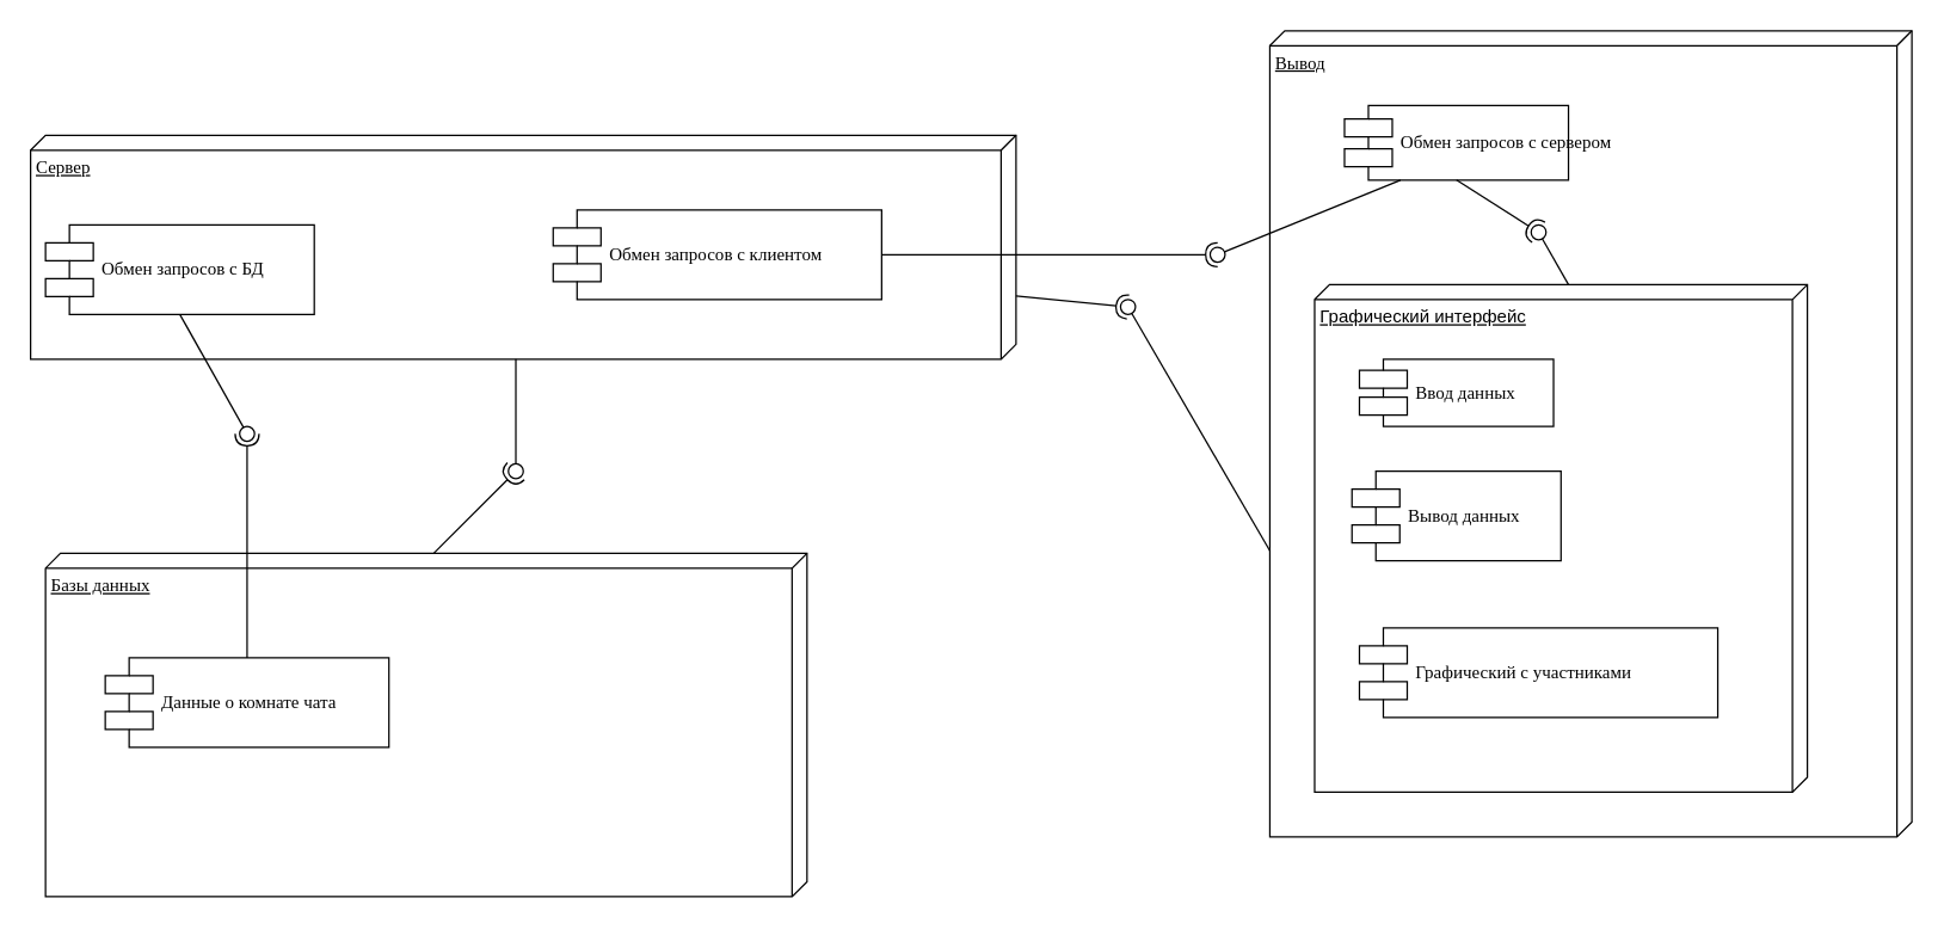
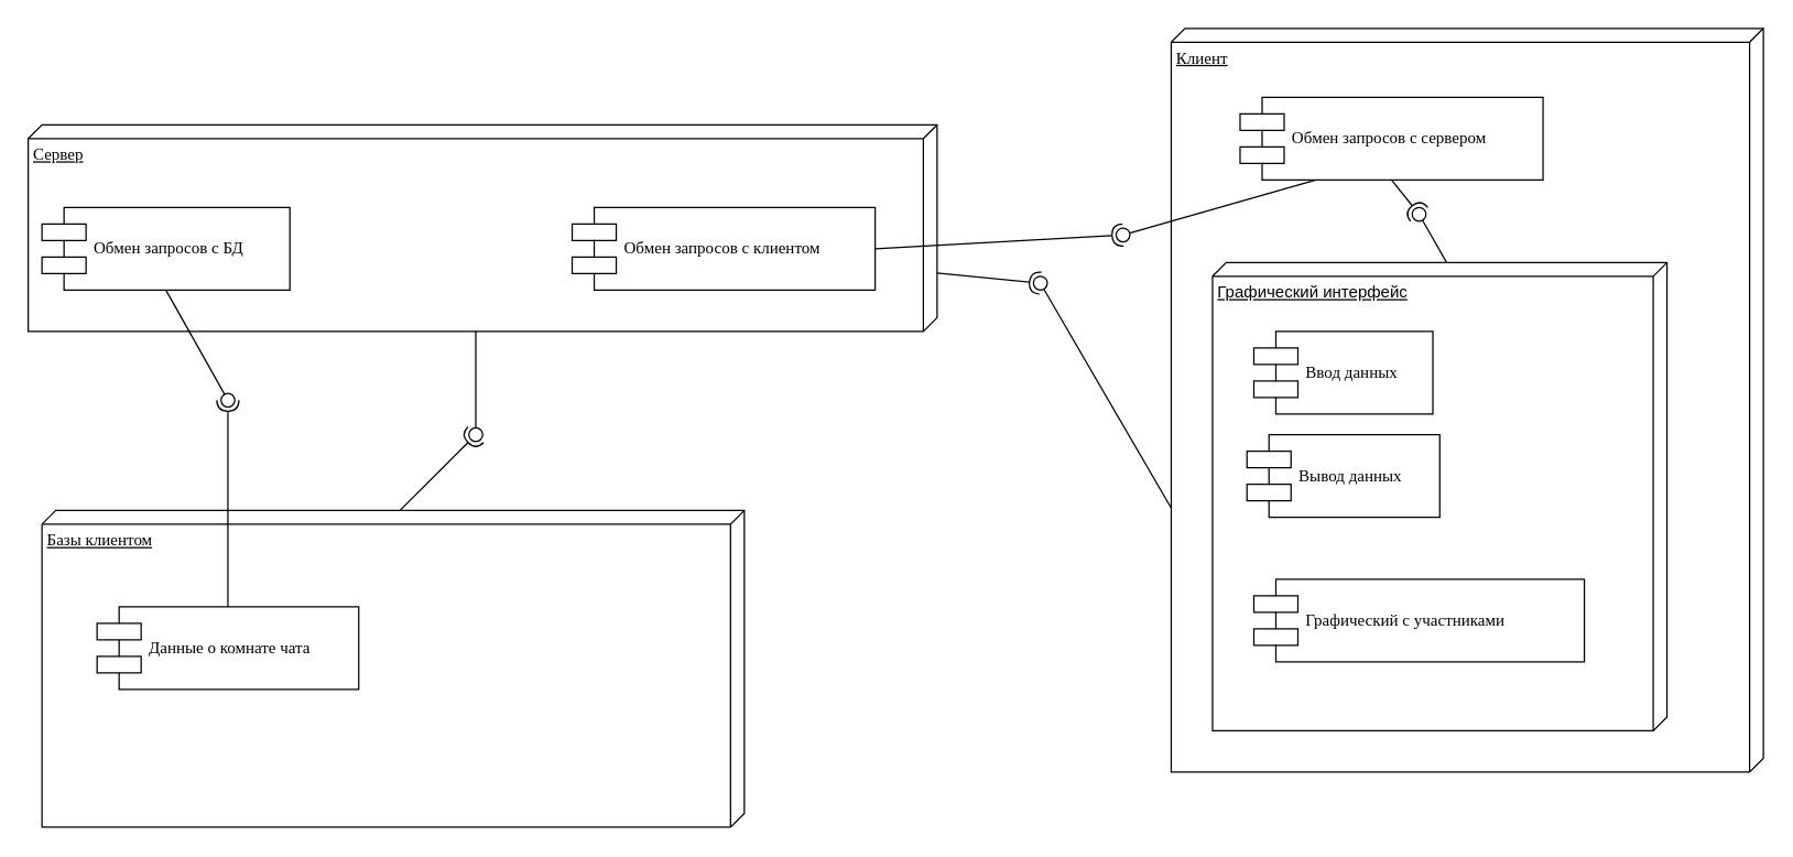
  <mxCell id="0" />
  <mxCell id="1" parent="0" />
- <mxCell id="2" value="Вывод" style="verticalAlign=top;align=left;spacingTop=8;spacingLeft=2;spacingRight=12;shape=cube;size=10;direction=south;fontStyle=4;html=1;rounded=0;shadow=0;comic=0;labelBackgroundColor=none;strokeWidth=1;fontFamily=Verdana;fontSize=12" parent="1" vertex="1"><mxGeometry x="850" y="20" width="430" height="540" as="geometry" /></mxCell>
+ <mxCell id="2" value="Клиент" style="verticalAlign=top;align=left;spacingTop=8;spacingLeft=2;spacingRight=12;shape=cube;size=10;direction=south;fontStyle=4;html=1;rounded=0;shadow=0;comic=0;labelBackgroundColor=none;strokeWidth=1;fontFamily=Verdana;fontSize=12" parent="1" vertex="1"><mxGeometry x="850" y="20" width="430" height="540" as="geometry" /></mxCell>
  <mxCell id="3" value="Графический интерфейс" style="verticalAlign=top;align=left;spacingTop=8;spacingLeft=2;spacingRight=12;shape=cube;size=10;direction=south;fontStyle=4;html=1;shadow=0;" vertex="1" parent="1"><mxGeometry x="880" y="190" width="330" height="340" as="geometry" /></mxCell>
  <mxCell id="4" value="Сервер" style="verticalAlign=top;align=left;spacingTop=8;spacingLeft=2;spacingRight=12;shape=cube;size=10;direction=south;fontStyle=4;html=1;rounded=0;shadow=0;comic=0;labelBackgroundColor=none;strokeWidth=1;fontFamily=Verdana;fontSize=12" parent="1" vertex="1"><mxGeometry x="20" y="90" width="660" height="150" as="geometry" /></mxCell>
- <mxCell id="5" value="Базы данных" style="verticalAlign=top;align=left;spacingTop=8;spacingLeft=2;spacingRight=12;shape=cube;size=10;direction=south;fontStyle=4;html=1;rounded=0;shadow=0;comic=0;labelBackgroundColor=none;strokeWidth=1;fontFamily=Verdana;fontSize=12" parent="1" vertex="1"><mxGeometry x="30" y="370" width="510" height="230" as="geometry" /></mxCell>
+ <mxCell id="5" value="Базы клиентом" style="verticalAlign=top;align=left;spacingTop=8;spacingLeft=2;spacingRight=12;shape=cube;size=10;direction=south;fontStyle=4;html=1;rounded=0;shadow=0;comic=0;labelBackgroundColor=none;strokeWidth=1;fontFamily=Verdana;fontSize=12" parent="1" vertex="1"><mxGeometry x="30" y="370" width="510" height="230" as="geometry" /></mxCell>
  <mxCell id="6" value="Данные о комнате чата" style="shape=component;align=left;spacingLeft=36;rounded=0;shadow=0;comic=0;labelBackgroundColor=none;strokeWidth=1;fontFamily=Verdana;fontSize=12;html=1;" parent="1" vertex="1"><mxGeometry x="70" y="440" width="190" height="60" as="geometry" /></mxCell>
- <mxCell id="7" value="Обмен запросов с сервером" style="shape=component;align=left;spacingLeft=36;rounded=0;shadow=0;comic=0;labelBackgroundColor=none;strokeWidth=1;fontFamily=Verdana;fontSize=12;html=1;" vertex="1" parent="1"><mxGeometry x="900" y="70" width="150" height="50" as="geometry" /></mxCell>
- <mxCell id="8" value="Обмен запросов с клиентом" style="shape=component;align=left;spacingLeft=36;rounded=0;shadow=0;comic=0;labelBackgroundColor=none;strokeWidth=1;fontFamily=Verdana;fontSize=12;html=1;" vertex="1" parent="1"><mxGeometry x="370" y="140" width="220" height="60" as="geometry" /></mxCell>
+ <mxCell id="7" value="Обмен запросов с сервером" style="shape=component;align=left;spacingLeft=36;rounded=0;shadow=0;comic=0;labelBackgroundColor=none;strokeWidth=1;fontFamily=Verdana;fontSize=12;html=1;" vertex="1" parent="1"><mxGeometry x="900" y="70" width="220" height="60" as="geometry" /></mxCell>
+ <mxCell id="8" value="Обмен запросов с клиентом" style="shape=component;align=left;spacingLeft=36;rounded=0;shadow=0;comic=0;labelBackgroundColor=none;strokeWidth=1;fontFamily=Verdana;fontSize=12;html=1;" vertex="1" parent="1"><mxGeometry x="415" y="150" width="220" height="60" as="geometry" /></mxCell>
  <mxCell id="9" value="Обмен запросов с БД" style="shape=component;align=left;spacingLeft=36;rounded=0;shadow=0;comic=0;labelBackgroundColor=none;strokeWidth=1;fontFamily=Verdana;fontSize=12;html=1;" vertex="1" parent="1"><mxGeometry x="30" y="150" width="180" height="60" as="geometry" /></mxCell>
- <mxCell id="10" value="Ввод данных" style="shape=component;align=left;spacingLeft=36;rounded=0;shadow=0;comic=0;labelBackgroundColor=none;strokeWidth=1;fontFamily=Verdana;fontSize=12;html=1;" vertex="1" parent="1"><mxGeometry x="910" y="240" width="130" height="45" as="geometry" /></mxCell>
+ <mxCell id="10" value="Ввод данных" style="shape=component;align=left;spacingLeft=36;rounded=0;shadow=0;comic=0;labelBackgroundColor=none;strokeWidth=1;fontFamily=Verdana;fontSize=12;html=1;" vertex="1" parent="1"><mxGeometry x="910" y="240" width="130" height="60" as="geometry" /></mxCell>
  <mxCell id="11" value="Вывод данных" style="shape=component;align=left;spacingLeft=36;rounded=0;shadow=0;comic=0;labelBackgroundColor=none;strokeWidth=1;fontFamily=Verdana;fontSize=12;html=1;" vertex="1" parent="1"><mxGeometry x="905" y="315" width="140" height="60" as="geometry" /></mxCell>
  <mxCell id="12" value="Графический с участниками" style="shape=component;align=left;spacingLeft=36;rounded=0;shadow=0;comic=0;labelBackgroundColor=none;strokeWidth=1;fontFamily=Verdana;fontSize=12;html=1;" vertex="1" parent="1"><mxGeometry x="910" y="420" width="240" height="60" as="geometry" /></mxCell>
  <mxCell id="13" value="" style="rounded=0;orthogonalLoop=1;jettySize=auto;html=1;endArrow=none;endFill=0;shadow=0;exitX=0.25;exitY=1;exitDx=0;exitDy=0;" edge="1" target="15" parent="1" source="7"><mxGeometry relative="1" as="geometry"><mxPoint x="750" y="75" as="sourcePoint" /></mxGeometry></mxCell>
  <mxCell id="14" value="" style="rounded=0;orthogonalLoop=1;jettySize=auto;html=1;endArrow=halfCircle;endFill=0;entryX=0.5;entryY=0.5;entryDx=0;entryDy=0;endSize=6;strokeWidth=1;shadow=0;exitX=1;exitY=0.5;exitDx=0;exitDy=0;" edge="1" target="15" parent="1" source="8"><mxGeometry relative="1" as="geometry"><mxPoint x="780" y="375" as="sourcePoint" /></mxGeometry></mxCell>
  <mxCell id="15" value="" style="ellipse;whiteSpace=wrap;html=1;fontFamily=Helvetica;fontSize=12;fontColor=#000000;align=center;strokeColor=#000000;fillColor=#ffffff;points=[];aspect=fixed;resizable=0;shadow=0;" vertex="1" parent="1"><mxGeometry x="810" y="165" width="10" height="10" as="geometry" /></mxCell>
  <mxCell id="16" value="" style="rounded=0;orthogonalLoop=1;jettySize=auto;html=1;endArrow=none;endFill=0;shadow=0;exitX=0;exitY=0;exitDx=150;exitDy=335;exitPerimeter=0;" edge="1" target="18" parent="1" source="4"><mxGeometry relative="1" as="geometry"><mxPoint x="180" y="315" as="sourcePoint" /></mxGeometry></mxCell>
  <mxCell id="17" value="" style="rounded=0;orthogonalLoop=1;jettySize=auto;html=1;endArrow=halfCircle;endFill=0;entryX=0.5;entryY=0.5;entryDx=0;entryDy=0;endSize=6;strokeWidth=1;shadow=0;exitX=0;exitY=0;exitDx=0;exitDy=250;exitPerimeter=0;" edge="1" target="18" parent="1" source="5"><mxGeometry relative="1" as="geometry"><mxPoint x="220" y="315" as="sourcePoint" /></mxGeometry></mxCell>
  <mxCell id="18" value="" style="ellipse;whiteSpace=wrap;html=1;fontFamily=Helvetica;fontSize=12;fontColor=#000000;align=center;strokeColor=#000000;fillColor=#ffffff;points=[];aspect=fixed;resizable=0;shadow=0;" vertex="1" parent="1"><mxGeometry x="340" y="310" width="10" height="10" as="geometry" /></mxCell>
  <mxCell id="19" value="" style="rounded=0;orthogonalLoop=1;jettySize=auto;html=1;endArrow=none;endFill=0;shadow=0;exitX=0.5;exitY=1;exitDx=0;exitDy=0;" edge="1" target="21" parent="1" source="9"><mxGeometry relative="1" as="geometry"><mxPoint x="130" y="290" as="sourcePoint" /></mxGeometry></mxCell>
  <mxCell id="20" value="" style="rounded=0;orthogonalLoop=1;jettySize=auto;html=1;endArrow=halfCircle;endFill=0;entryX=0.5;entryY=0.5;entryDx=0;entryDy=0;endSize=6;strokeWidth=1;shadow=0;exitX=0.5;exitY=0;exitDx=0;exitDy=0;" edge="1" target="21" parent="1" source="6"><mxGeometry relative="1" as="geometry"><mxPoint x="170" y="290" as="sourcePoint" /></mxGeometry></mxCell>
  <mxCell id="21" value="" style="ellipse;whiteSpace=wrap;html=1;fontFamily=Helvetica;fontSize=12;fontColor=#000000;align=center;strokeColor=#000000;fillColor=#ffffff;points=[];aspect=fixed;resizable=0;shadow=0;" vertex="1" parent="1"><mxGeometry x="160" y="285" width="10" height="10" as="geometry" /></mxCell>
  <mxCell id="22" value="" style="rounded=0;orthogonalLoop=1;jettySize=auto;html=1;endArrow=none;endFill=0;shadow=0;exitX=0.645;exitY=1;exitDx=0;exitDy=0;exitPerimeter=0;" edge="1" target="24" parent="1" source="2"><mxGeometry relative="1" as="geometry"><mxPoint x="725" y="280" as="sourcePoint" /></mxGeometry></mxCell>
  <mxCell id="23" value="" style="rounded=0;orthogonalLoop=1;jettySize=auto;html=1;endArrow=halfCircle;endFill=0;entryX=0.5;entryY=0.5;entryDx=0;entryDy=0;endSize=6;strokeWidth=1;shadow=0;" edge="1" target="24" parent="1" source="4"><mxGeometry relative="1" as="geometry"><mxPoint x="765" y="280" as="sourcePoint" /></mxGeometry></mxCell>
  <mxCell id="24" value="" style="ellipse;whiteSpace=wrap;html=1;fontFamily=Helvetica;fontSize=12;fontColor=#000000;align=center;strokeColor=#000000;fillColor=#ffffff;points=[];aspect=fixed;resizable=0;shadow=0;" vertex="1" parent="1"><mxGeometry x="750" y="200" width="10" height="10" as="geometry" /></mxCell>
  <mxCell id="25" value="" style="rounded=0;orthogonalLoop=1;jettySize=auto;html=1;endArrow=none;endFill=0;shadow=0;exitX=0;exitY=0;exitDx=0;exitDy=160;exitPerimeter=0;" edge="1" target="27" parent="1" source="3"><mxGeometry relative="1" as="geometry"><mxPoint x="725" y="345" as="sourcePoint" /></mxGeometry></mxCell>
  <mxCell id="26" value="" style="rounded=0;orthogonalLoop=1;jettySize=auto;html=1;endArrow=halfCircle;endFill=0;entryX=0.5;entryY=0.5;entryDx=0;entryDy=0;endSize=6;strokeWidth=1;shadow=0;exitX=0.5;exitY=1;exitDx=0;exitDy=0;" edge="1" target="27" parent="1" source="7"><mxGeometry relative="1" as="geometry"><mxPoint x="765" y="345" as="sourcePoint" /></mxGeometry></mxCell>
  <mxCell id="27" value="" style="ellipse;whiteSpace=wrap;html=1;fontFamily=Helvetica;fontSize=12;fontColor=#000000;align=center;strokeColor=#000000;fillColor=#ffffff;points=[];aspect=fixed;resizable=0;shadow=0;" vertex="1" parent="1"><mxGeometry x="1025" y="150" width="10" height="10" as="geometry" /></mxCell>
